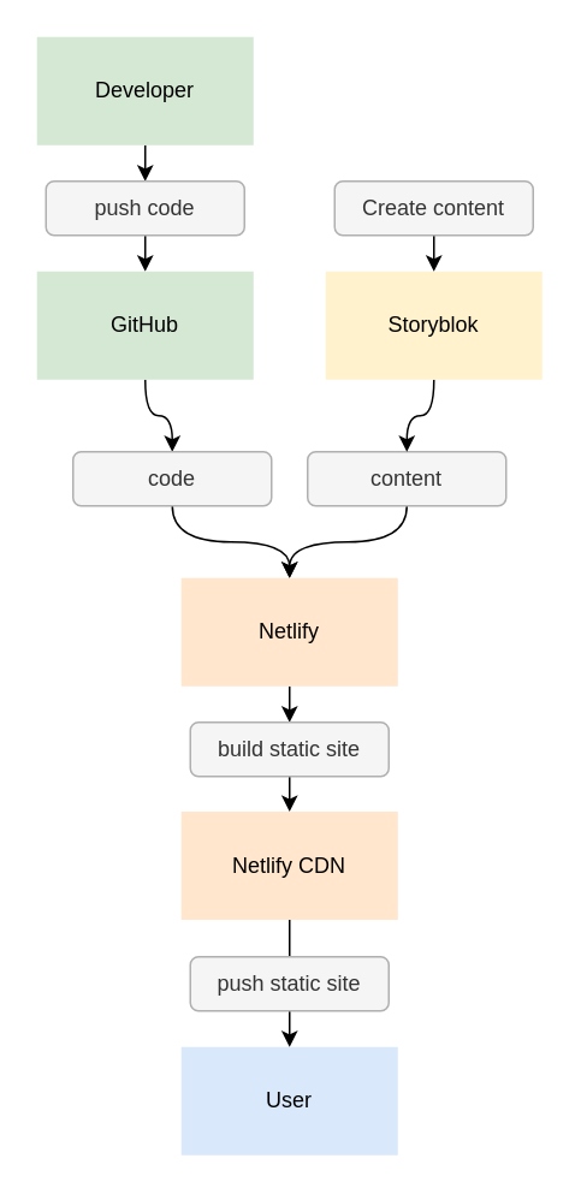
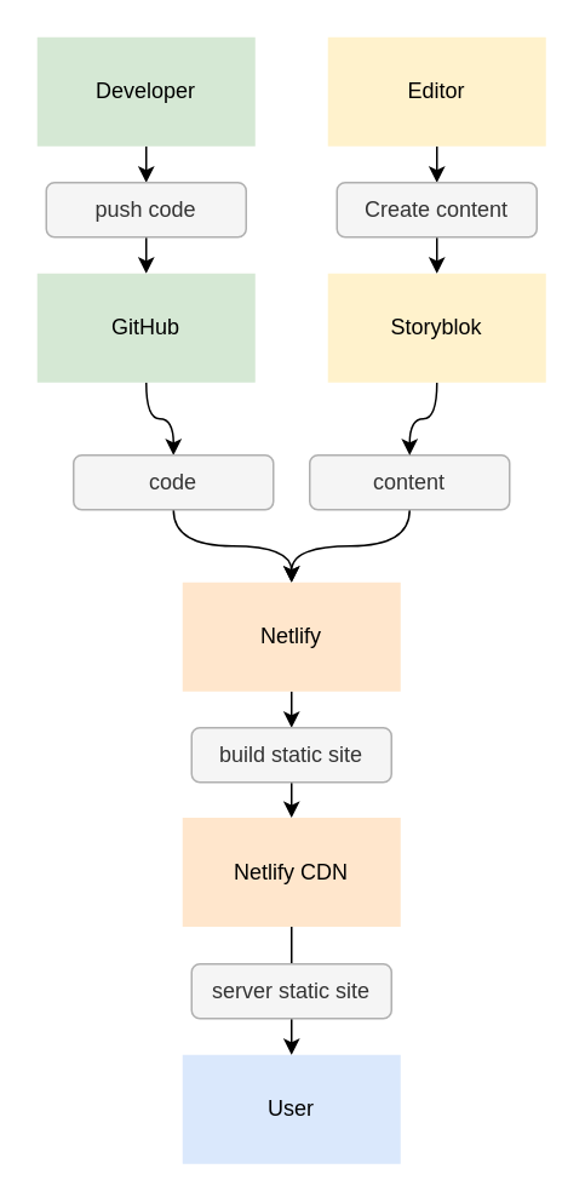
  <mxCell id="0" />
  <mxCell id="1" parent="0" />
  <mxCell id="2" style="edgeStyle=orthogonalEdgeStyle;rounded=0;orthogonalLoop=1;jettySize=auto;html=1;entryX=0.5;entryY=0;entryDx=0;entryDy=0;curved=1;" edge="1" parent="1" source="3" target="5"><mxGeometry relative="1" as="geometry" /></mxCell>
  <mxCell id="3" value="Developer" style="rounded=0;whiteSpace=wrap;html=1;fillColor=#d5e8d4;strokeColor=none;" vertex="1" parent="1"><mxGeometry x="20" y="20" width="120" height="60" as="geometry" /></mxCell>
  <mxCell id="4" style="edgeStyle=orthogonalEdgeStyle;curved=1;rounded=0;orthogonalLoop=1;jettySize=auto;html=1;" edge="1" parent="1" source="5" target="7"><mxGeometry relative="1" as="geometry" /></mxCell>
  <mxCell id="5" value="push code" style="rounded=1;whiteSpace=wrap;html=1;fillColor=#f5f5f5;fontColor=#333333;strokeColor=#B0B0B0;" vertex="1" parent="1"><mxGeometry x="25" y="100" width="110" height="30" as="geometry" /></mxCell>
  <mxCell id="6" style="edgeStyle=orthogonalEdgeStyle;curved=1;rounded=0;orthogonalLoop=1;jettySize=auto;html=1;entryX=0.5;entryY=0;entryDx=0;entryDy=0;" edge="1" parent="1" source="7" target="9"><mxGeometry relative="1" as="geometry" /></mxCell>
  <mxCell id="7" value="GitHub" style="rounded=0;whiteSpace=wrap;html=1;fillColor=#d5e8d4;strokeColor=none;" vertex="1" parent="1"><mxGeometry x="20" y="150" width="120" height="60" as="geometry" /></mxCell>
  <mxCell id="8" style="edgeStyle=orthogonalEdgeStyle;curved=1;rounded=0;orthogonalLoop=1;jettySize=auto;html=1;entryX=0.5;entryY=0;entryDx=0;entryDy=0;" edge="1" parent="1" source="9" target="20"><mxGeometry relative="1" as="geometry" /></mxCell>
  <mxCell id="9" value="code" style="rounded=1;whiteSpace=wrap;html=1;fillColor=#f5f5f5;fontColor=#333333;strokeColor=#B0B0B0;" vertex="1" parent="1"><mxGeometry x="40" y="250" width="110" height="30" as="geometry" /></mxCell>
  <mxCell id="10" style="edgeStyle=orthogonalEdgeStyle;curved=1;rounded=0;orthogonalLoop=1;jettySize=auto;html=1;entryX=0.5;entryY=0;entryDx=0;entryDy=0;" edge="1" parent="1" source="11" target="20"><mxGeometry relative="1" as="geometry" /></mxCell>
  <mxCell id="11" value="content" style="rounded=1;whiteSpace=wrap;html=1;fillColor=#f5f5f5;fontColor=#333333;strokeColor=#B0B0B0;" vertex="1" parent="1"><mxGeometry x="170" y="250" width="110" height="30" as="geometry" /></mxCell>
+ <mxCell id="12" style="edgeStyle=orthogonalEdgeStyle;curved=1;rounded=0;orthogonalLoop=1;jettySize=auto;html=1;entryX=0.5;entryY=0;entryDx=0;entryDy=0;" edge="1" parent="1" source="13" target="17"><mxGeometry relative="1" as="geometry" /></mxCell>
+ <mxCell id="13" value="Editor" style="rounded=0;whiteSpace=wrap;html=1;fillColor=#fff2cc;strokeColor=none;" vertex="1" parent="1"><mxGeometry x="180" y="20" width="120" height="60" as="geometry" /></mxCell>
  <mxCell id="14" style="edgeStyle=orthogonalEdgeStyle;curved=1;rounded=0;orthogonalLoop=1;jettySize=auto;html=1;entryX=0.5;entryY=0;entryDx=0;entryDy=0;" edge="1" parent="1" source="15" target="11"><mxGeometry relative="1" as="geometry" /></mxCell>
  <mxCell id="15" value="Storyblok" style="rounded=0;whiteSpace=wrap;html=1;fillColor=#fff2cc;strokeColor=none;" vertex="1" parent="1"><mxGeometry x="180" y="150" width="120" height="60" as="geometry" /></mxCell>
  <mxCell id="16" style="edgeStyle=orthogonalEdgeStyle;curved=1;rounded=0;orthogonalLoop=1;jettySize=auto;html=1;entryX=0.5;entryY=0;entryDx=0;entryDy=0;" edge="1" parent="1" source="17" target="15"><mxGeometry relative="1" as="geometry" /></mxCell>
  <mxCell id="17" value="Create content" style="rounded=1;whiteSpace=wrap;html=1;fillColor=#f5f5f5;fontColor=#333333;strokeColor=#B0B0B0;" vertex="1" parent="1"><mxGeometry x="185" y="100" width="110" height="30" as="geometry" /></mxCell>
  <mxCell id="18" value="User" style="rounded=0;whiteSpace=wrap;html=1;fillColor=#dae8fc;strokeColor=none;" vertex="1" parent="1"><mxGeometry x="100" y="580" width="120" height="60" as="geometry" /></mxCell>
  <mxCell id="19" style="edgeStyle=orthogonalEdgeStyle;curved=1;rounded=0;orthogonalLoop=1;jettySize=auto;html=1;entryX=0.5;entryY=0;entryDx=0;entryDy=0;" edge="1" parent="1" source="20" target="24"><mxGeometry relative="1" as="geometry" /></mxCell>
  <mxCell id="20" value="Netlify" style="rounded=0;whiteSpace=wrap;html=1;fillColor=#ffe6cc;strokeColor=none;" vertex="1" parent="1"><mxGeometry x="100" y="320" width="120" height="60" as="geometry" /></mxCell>
  <mxCell id="21" style="edgeStyle=orthogonalEdgeStyle;curved=1;rounded=0;orthogonalLoop=1;jettySize=auto;html=1;entryX=0.5;entryY=0;entryDx=0;entryDy=0;startArrow=none;" edge="1" parent="1" target="18"><mxGeometry relative="1" as="geometry"><mxPoint x="160" y="560" as="sourcePoint" /></mxGeometry></mxCell>
  <mxCell id="22" value="Netlify CDN" style="rounded=0;whiteSpace=wrap;html=1;fillColor=#ffe6cc;strokeColor=none;" vertex="1" parent="1"><mxGeometry x="100" y="449.5" width="120" height="60" as="geometry" /></mxCell>
  <mxCell id="23" style="edgeStyle=orthogonalEdgeStyle;curved=1;rounded=0;orthogonalLoop=1;jettySize=auto;html=1;entryX=0.5;entryY=0;entryDx=0;entryDy=0;" edge="1" parent="1" source="24" target="22"><mxGeometry relative="1" as="geometry" /></mxCell>
  <mxCell id="24" value="build static site" style="rounded=1;whiteSpace=wrap;html=1;fillColor=#f5f5f5;fontColor=#333333;strokeColor=#B0B0B0;" vertex="1" parent="1"><mxGeometry x="105" y="400" width="110" height="30" as="geometry" /></mxCell>
  <mxCell id="25" value="" style="edgeStyle=orthogonalEdgeStyle;curved=1;rounded=0;orthogonalLoop=1;jettySize=auto;html=1;entryX=0.5;entryY=0;entryDx=0;entryDy=0;endArrow=none;" edge="1" parent="1" source="22"><mxGeometry relative="1" as="geometry"><mxPoint x="160" y="520" as="sourcePoint" /><mxPoint x="160" y="530" as="targetPoint" /></mxGeometry></mxCell>
- <mxCell id="26" value="push static site" style="rounded=1;whiteSpace=wrap;html=1;fillColor=#f5f5f5;fontColor=#333333;strokeColor=#B0B0B0;" vertex="1" parent="1"><mxGeometry x="105" y="530" width="110" height="30" as="geometry" /></mxCell>
+ <mxCell id="26" value="server static site" style="rounded=1;whiteSpace=wrap;html=1;fillColor=#f5f5f5;fontColor=#333333;strokeColor=#B0B0B0;" vertex="1" parent="1"><mxGeometry x="105" y="530" width="110" height="30" as="geometry" /></mxCell>
